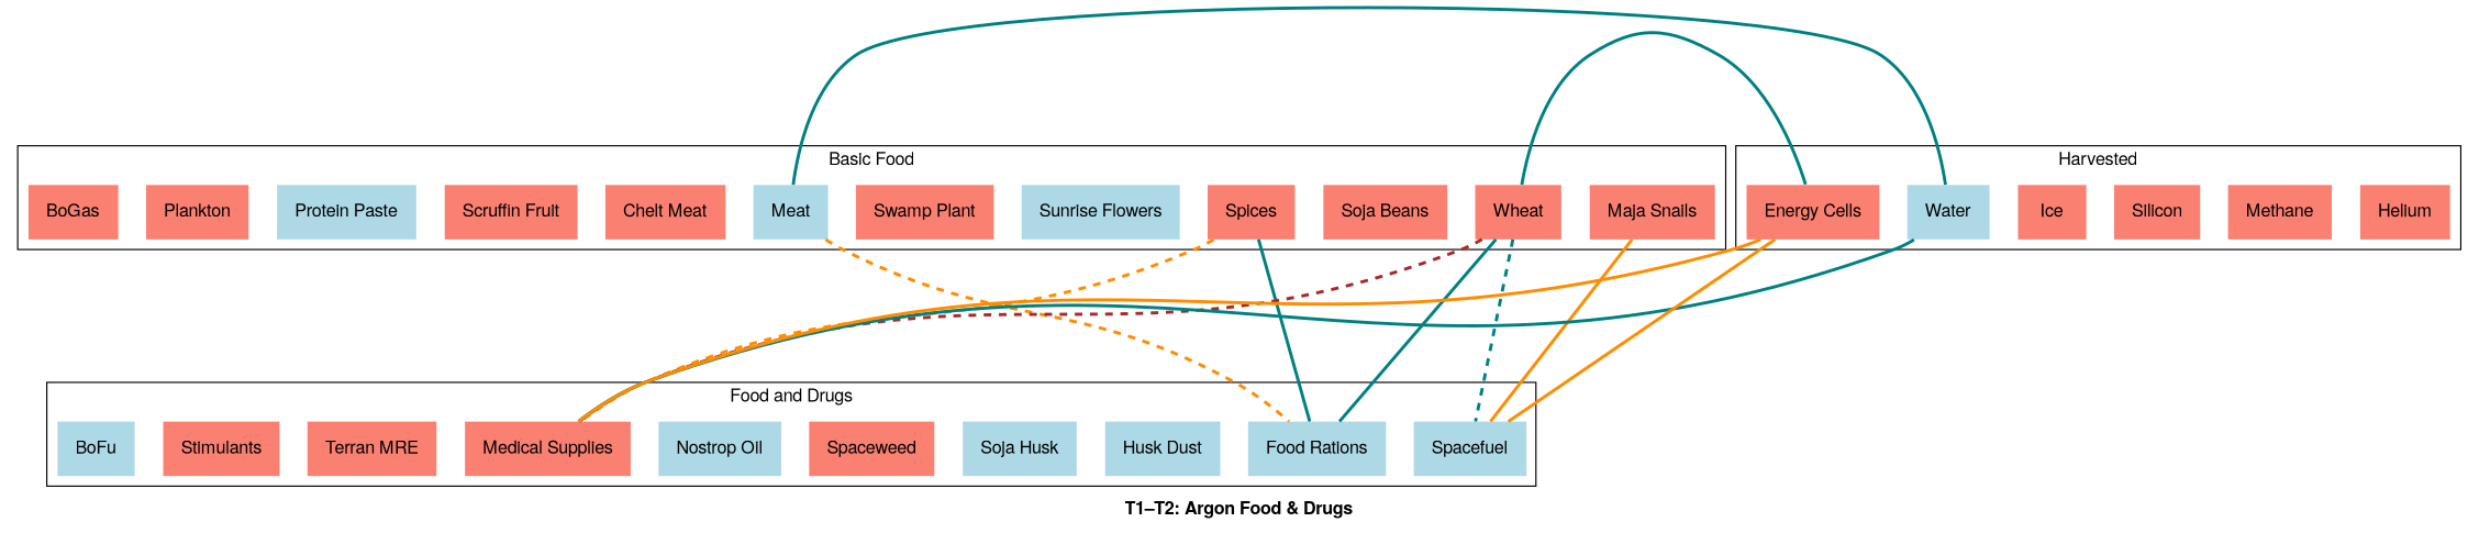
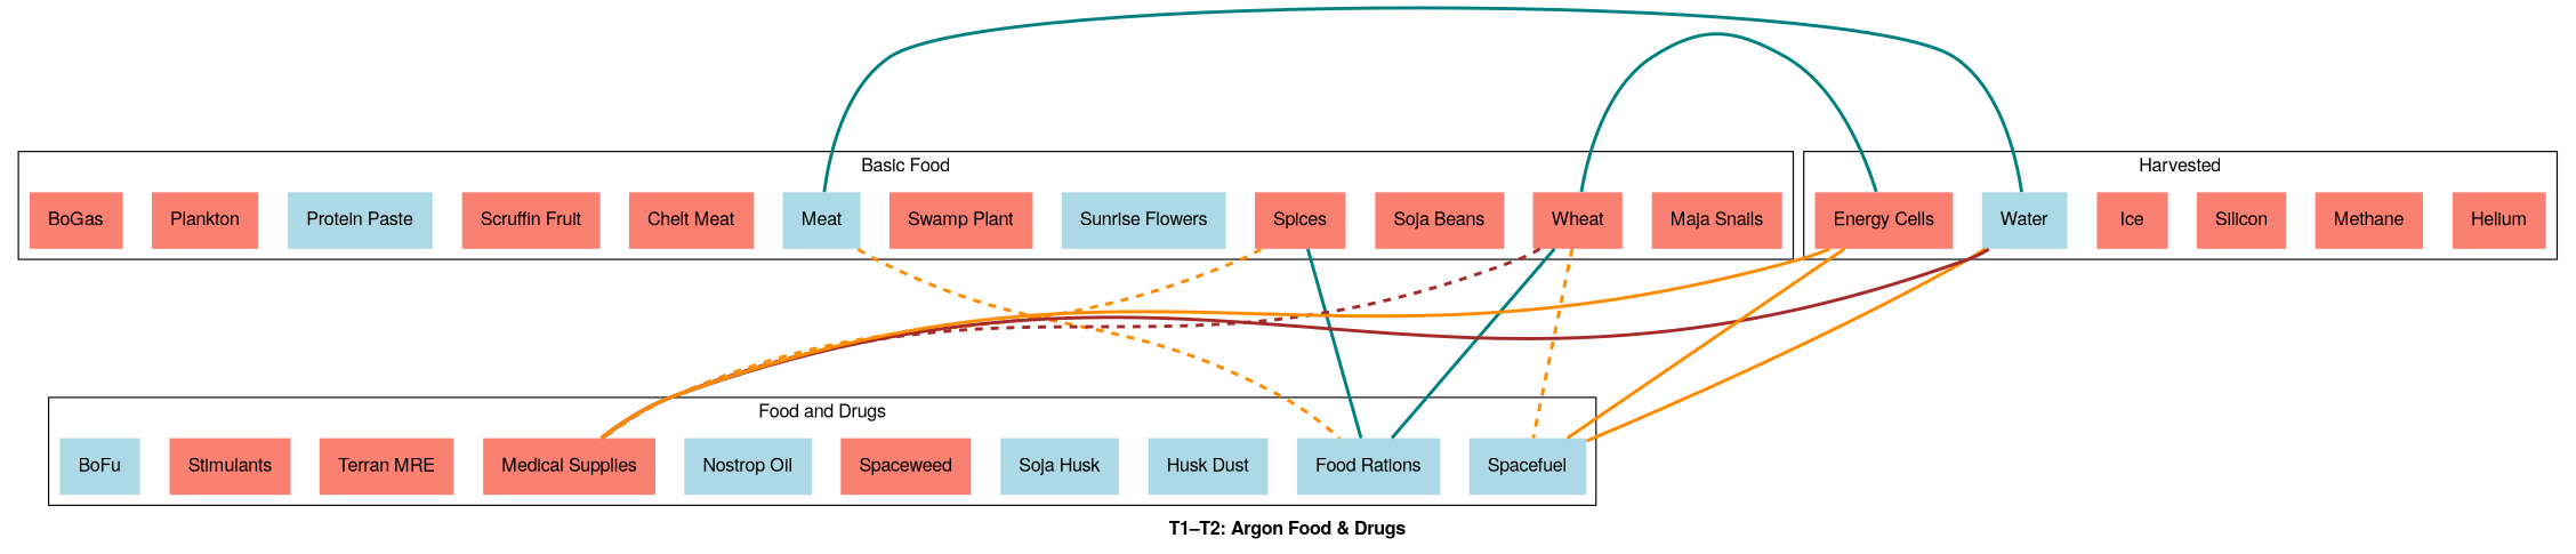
  graph {
    compound=true
    fontname="Helvetica,Arial,sans-serif"
    label=<<b>T1–T2: Argon Food &amp; Drugs</b>>
    nodesep=0.3
    ranksep=2
    node [color=darkgreen colour=lightsteelblue2 fillcolor=salmon fontname="Helvetica,Arial,sans-serif" margin=0.2 penwidth=0 shape=box style=filled]
    edge [color=darkorange constraint=false fontname="Helvetica,Arial,sans-serif" penwidth=2.5 style=bold]
    "Maja Snails" [color=deeppink]
    Meat [color=deeppink fillcolor=lightblue]
    "Soja Beans"
    Spices
    "Sunrise Flowers" [fillcolor=lightblue]
    "Swamp Plant"
    Wheat
    "Chelt Meat" [color=deeppink]
    "Scruffin Fruit" [color=deeppink]
    "Protein Paste" [fillcolor=lightblue]
    Plankton
    BoGas [color=deeppink]
    Spacefuel [fillcolor=lightblue]
    "Food Rations" [fillcolor=lightblue]
    n15 [color=deeppink fillcolor=lightblue label="Husk Dust"]
    "Soja Husk" [color=deeppink fillcolor=lightblue]
    Spaceweed
    "Nostrop Oil" [color=deeppink fillcolor=lightblue]
    "Medical Supplies"
    "Terran MRE"
    Stimulants [color=deeppink]
    BoFu [color=deeppink fillcolor=lightblue]
    Helium
    Methane
    Silicon
    Ice [color=deeppink]
    Water [color=deeppink fillcolor=lightblue]
    "Energy Cells" [color=deeppink]
    subgraph sub_1 {
      cluster=true
      label="Basic Food"
      "Maja Snails"
      Meat
      "Soja Beans"
      Spices
      "Sunrise Flowers"
      "Swamp Plant"
      Wheat
      "Chelt Meat"
      "Scruffin Fruit"
      "Protein Paste"
      Plankton
      BoGas
    }
    subgraph sub_2 {
      cluster=true
      label="Food and Drugs"
      Spacefuel
      "Food Rations"
      n15
      "Soja Husk"
      Spaceweed
      "Nostrop Oil"
      "Medical Supplies"
      "Terran MRE"
      Stimulants
      BoFu
    }
    subgraph sub_3 {
      cluster=true
      label=Harvested
      Helium
      Methane
      Silicon
      Ice
      Water
      "Energy Cells"
    }
    Meat -- "Food Rations" [constraint=true style=dashed]
    Spices -- "Food Rations" [color=teal constraint=true style=solid]
    Spices -- "Medical Supplies" [style=dashed]
-   Wheat -- Spacefuel [color=teal constraint=true style=dashed]
+   Wheat -- Spacefuel [constraint=true style=dashed]
    Wheat -- "Food Rations" [color=teal constraint=true]
    Wheat -- "Medical Supplies" [color=brown style=dashed]
    Water -- Meat [color=teal style=solid]
-   "Maja Snails" -- Spacefuel [style=solid]
-   Water -- "Medical Supplies" [color=teal]
+   Water -- Spacefuel [style=solid]
+   Water -- "Medical Supplies" [color=brown]
    "Energy Cells" -- Wheat [color=teal]
    "Energy Cells" -- Spacefuel
    "Energy Cells" -- "Medical Supplies"
  }
